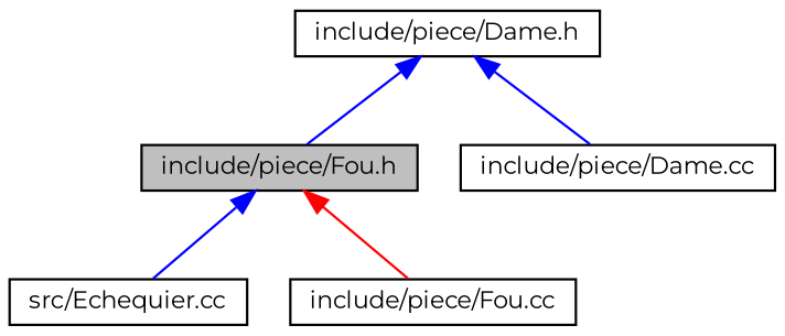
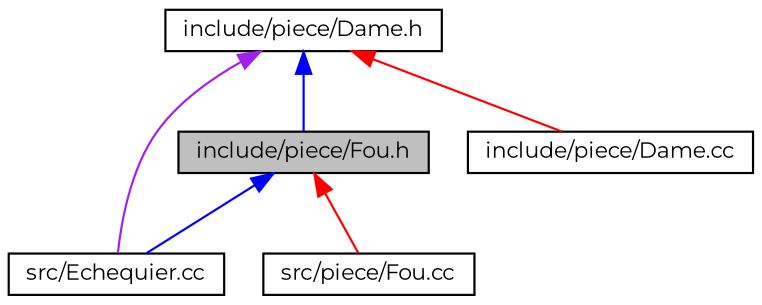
  digraph {
    fontname=Montserrat
    node [color=black fillcolor=white fontname=Montserrat fontsize=10 shape=record style=filled]
    edge [color=blue dir=back fontname=Montserrat fontsize=10 labelfontname=Helvetica labelfontsize=10 style=solid]
    n1 [fillcolor=grey75 fontcolor=black height=0.2 label="include/piece/Fou.h" width=0.4]
    n2 [height=0.2 label="src/Echequier.cc" width=0.4]
-   n3 [height=0.2 label="include/piece/Fou.cc" width=0.4]
+   n3 [height=0.2 label="src/piece/Fou.cc" width=0.4]
    n4 [height=0.2 label="include/piece/Dame.h" width=0.4]
    n5 [height=0.2 label="include/piece/Dame.cc" width=0.4]
    n1 -> n2
    n1 -> n3 [color=red]
    n4 -> n1
-   n4 -> n5
+   n4 -> n2 [color=purple]
+   n4 -> n5 [color=red]
  }
